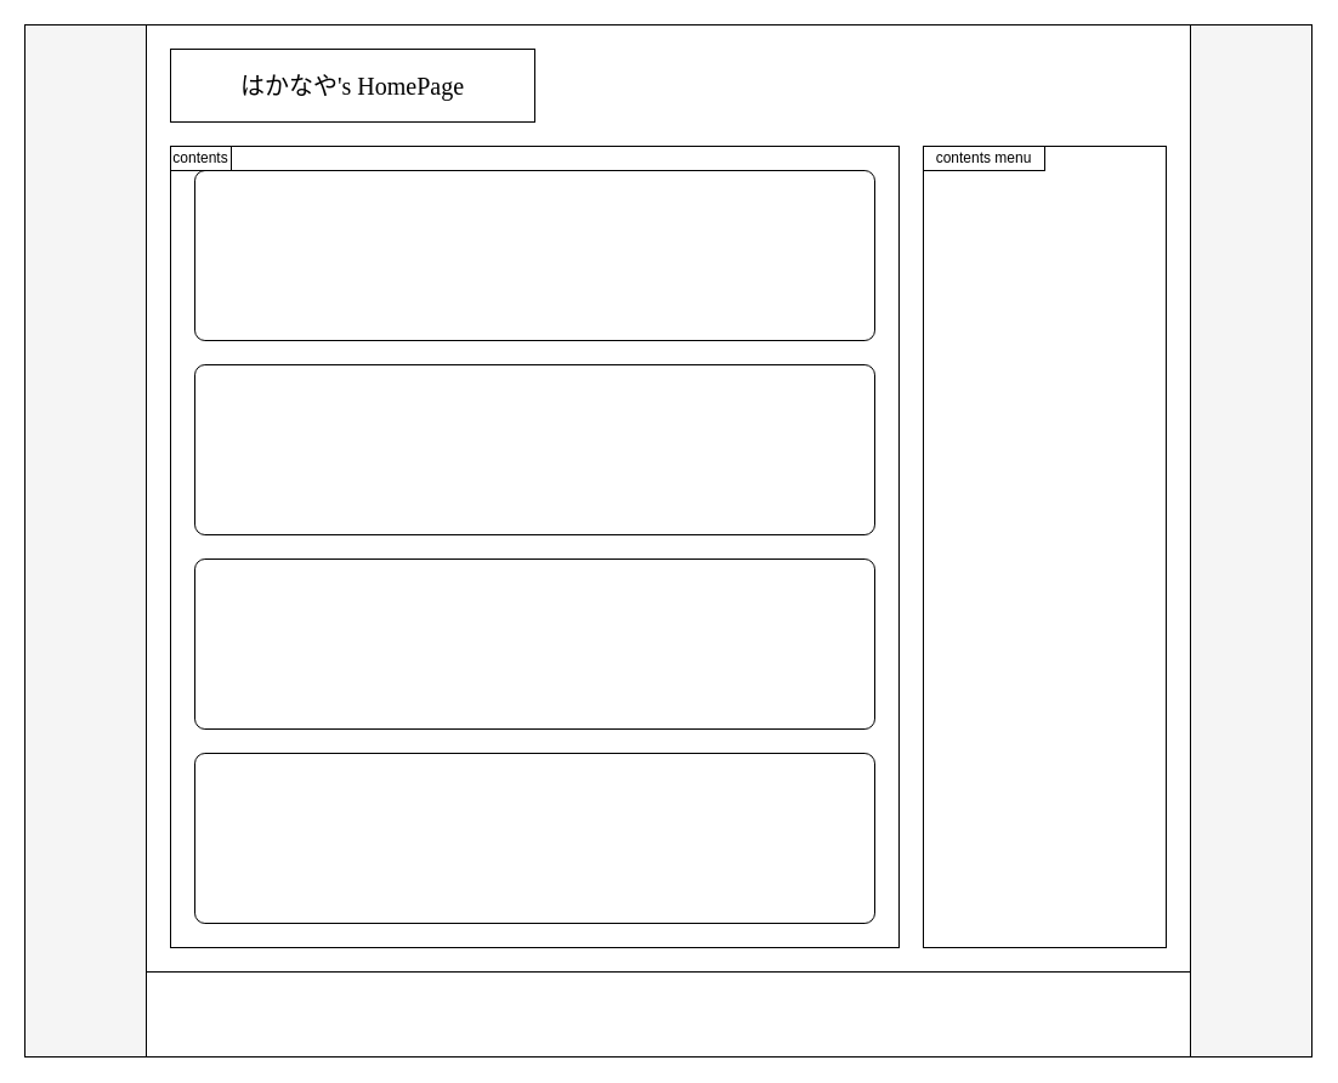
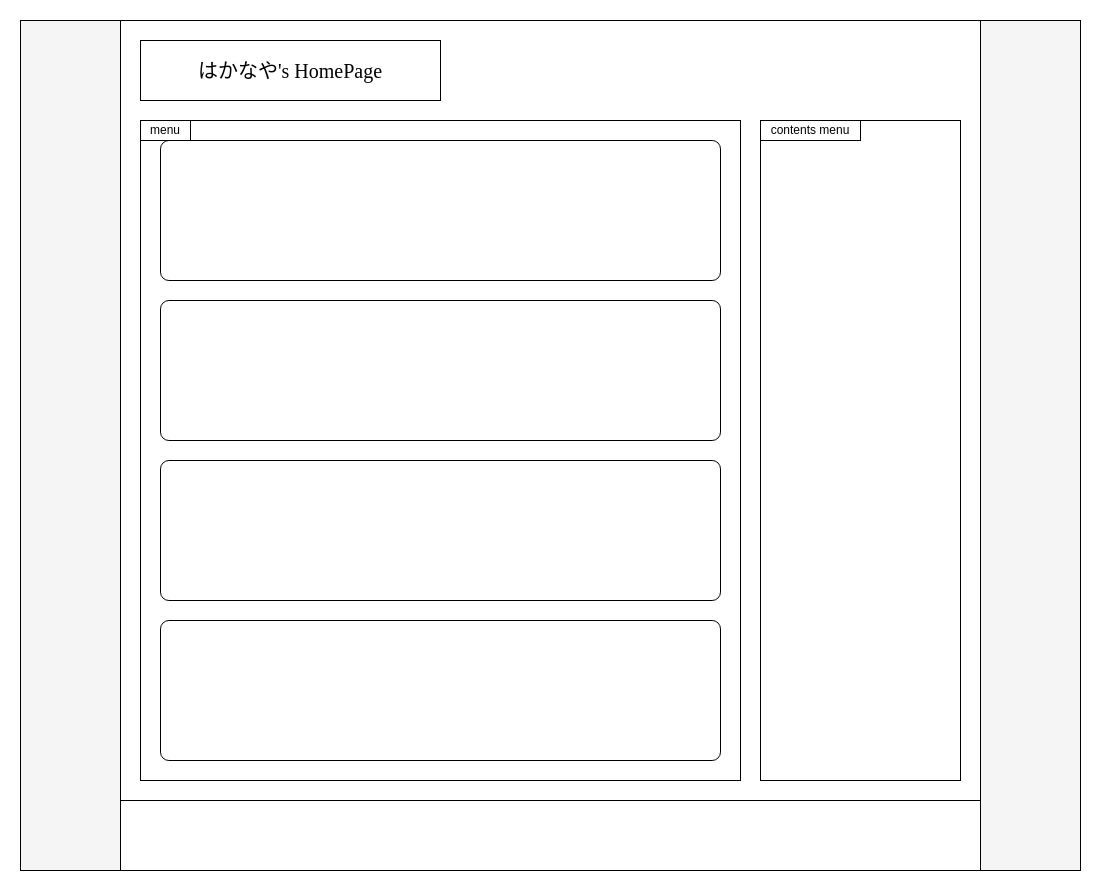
  <mxCell id="0" />
  <mxCell id="1" parent="0" />
  <mxCell id="2" value="" style="rounded=0;whiteSpace=wrap;html=1;fillColor=none;strokeColor=#000000;fontColor=#000000;" parent="1" vertex="1"><mxGeometry x="20" y="20" width="1060" height="850" as="geometry" /></mxCell>
  <mxCell id="3" value="" style="rounded=0;whiteSpace=wrap;html=1;fillColor=#f5f5f5;strokeColor=#000000;fontColor=#000000;" parent="1" vertex="1"><mxGeometry x="20" y="20" width="100" height="850" as="geometry" /></mxCell>
  <mxCell id="4" value="はかなや's HomePage" style="whiteSpace=wrap;html=1;fillColor=none;fontFamily=Noto Sans JP;FType=g;fontSize=20;strokeColor=#000000;fontColor=#000000;rounded=0;" parent="1" vertex="1"><mxGeometry x="140" y="40" width="300" height="60" as="geometry" /></mxCell>
  <mxCell id="5" value="" style="rounded=0;whiteSpace=wrap;html=1;fillColor=none;fontSize=20;strokeColor=#000000;fontColor=#000000;" parent="1" vertex="1"><mxGeometry x="760" y="120" width="200" height="660" as="geometry" /></mxCell>
  <mxCell id="6" value="" style="rounded=0;whiteSpace=wrap;html=1;fillColor=#f5f5f5;strokeColor=#000000;fontColor=#000000;" parent="1" vertex="1"><mxGeometry x="980" y="20" width="100" height="850" as="geometry" /></mxCell>
  <mxCell id="7" value="contents menu" style="text;html=1;strokeColor=#000000;fillColor=none;align=center;verticalAlign=middle;whiteSpace=wrap;rounded=0;fontColor=#000000;" parent="1" vertex="1"><mxGeometry x="760" y="120" width="100" height="20" as="geometry" /></mxCell>
  <mxCell id="8" value="" style="rounded=0;whiteSpace=wrap;html=1;fillColor=none;strokeColor=#000000;fontColor=#000000;" parent="1" vertex="1"><mxGeometry x="120" y="800" width="860" height="70" as="geometry" /></mxCell>
  <mxCell id="9" value="" style="rounded=0;whiteSpace=wrap;html=1;fillColor=none;strokeColor=#000000;fontColor=#000000;" parent="1" vertex="1"><mxGeometry x="140" y="120" width="600" height="660" as="geometry" /></mxCell>
- <mxCell id="10" value="contents" style="text;html=1;strokeColor=#000000;fillColor=none;align=center;verticalAlign=middle;whiteSpace=wrap;rounded=0;fontColor=#000000;" parent="1" vertex="1"><mxGeometry x="140" y="120" width="50" height="20" as="geometry" /></mxCell>
+ <mxCell id="10" value="menu" style="text;html=1;strokeColor=#000000;fillColor=none;align=center;verticalAlign=middle;whiteSpace=wrap;rounded=0;fontColor=#000000;" parent="1" vertex="1"><mxGeometry x="140" y="120" width="50" height="20" as="geometry" /></mxCell>
  <mxCell id="11" value="" style="rounded=1;whiteSpace=wrap;html=1;fillColor=none;arcSize=6;strokeColor=#000000;fontColor=#000000;" parent="1" vertex="1"><mxGeometry x="160" y="140" width="560" height="140" as="geometry" /></mxCell>
  <mxCell id="12" value="" style="rounded=1;whiteSpace=wrap;html=1;fillColor=none;arcSize=6;strokeColor=#000000;fontColor=#000000;" parent="1" vertex="1"><mxGeometry x="160" y="300" width="560" height="140" as="geometry" /></mxCell>
  <mxCell id="13" value="" style="rounded=1;whiteSpace=wrap;html=1;fillColor=none;arcSize=6;strokeColor=#000000;fontColor=#000000;" parent="1" vertex="1"><mxGeometry x="160" y="460" width="560" height="140" as="geometry" /></mxCell>
  <mxCell id="14" value="" style="rounded=1;whiteSpace=wrap;html=1;fillColor=none;arcSize=6;strokeColor=#000000;fontColor=#000000;" parent="1" vertex="1"><mxGeometry x="160" y="620" width="560" height="140" as="geometry" /></mxCell>
